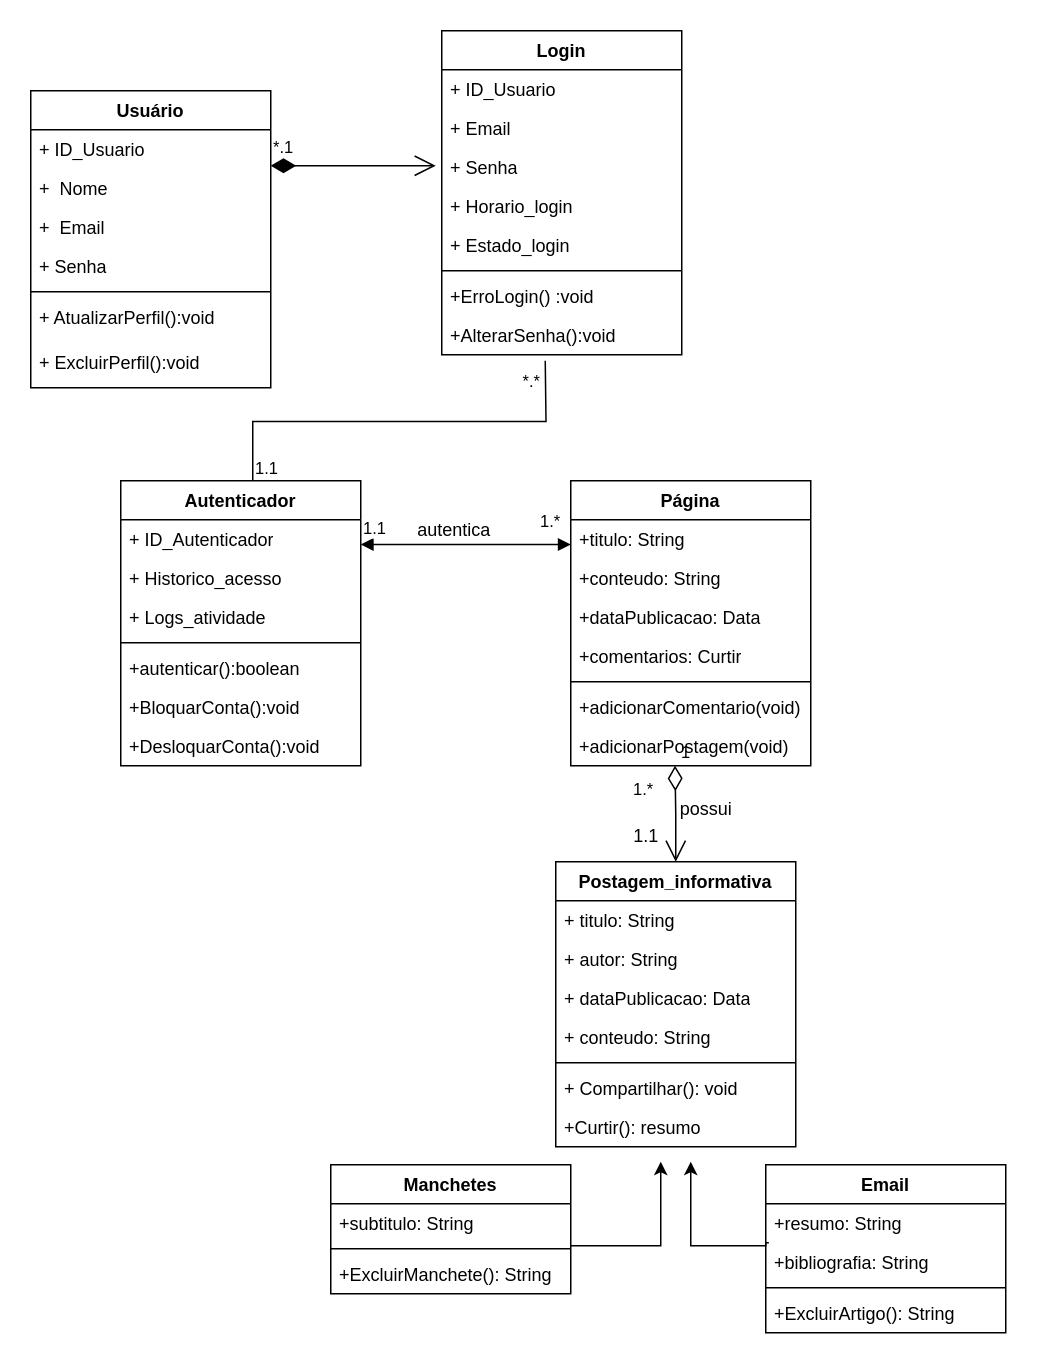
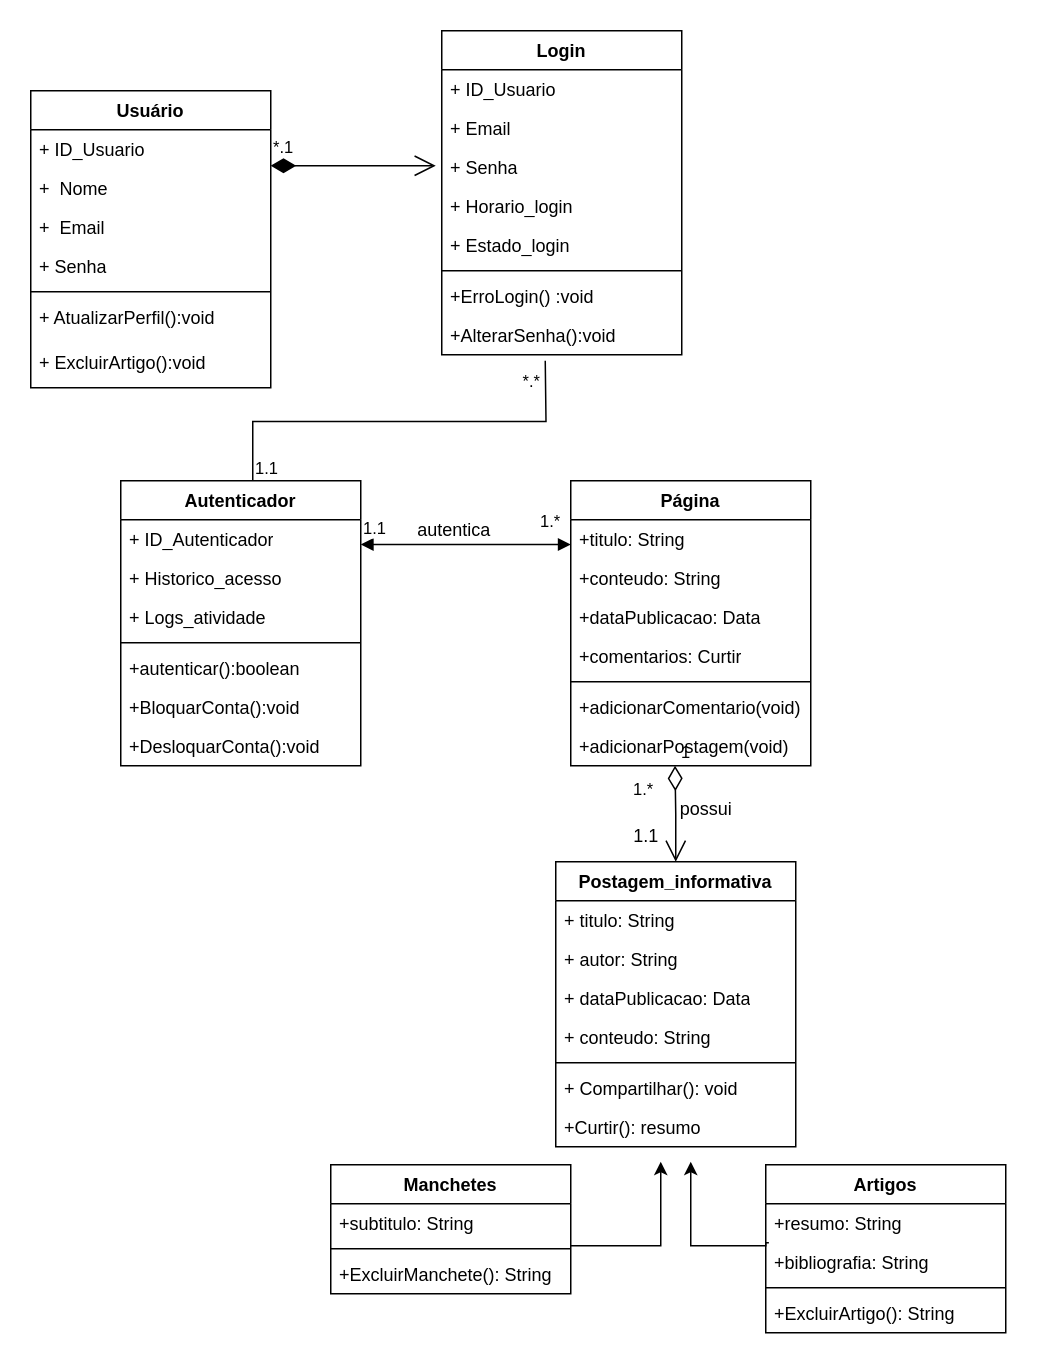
  <mxCell id="0" />
  <mxCell id="1" parent="0" />
  <mxCell id="2" value="Usuário" style="swimlane;fontStyle=1;align=center;verticalAlign=top;childLayout=stackLayout;horizontal=1;startSize=26;horizontalStack=0;resizeParent=1;resizeParentMax=0;resizeLast=0;collapsible=1;marginBottom=0;whiteSpace=wrap;html=1;" parent="1" vertex="1"><mxGeometry x="20" y="60" width="160" height="198" as="geometry" /></mxCell>
  <mxCell id="3" value="+ ID_Usuario" style="text;strokeColor=none;fillColor=none;align=left;verticalAlign=top;spacingLeft=4;spacingRight=4;overflow=hidden;rotatable=0;points=[[0,0.5],[1,0.5]];portConstraint=eastwest;whiteSpace=wrap;html=1;" parent="2" vertex="1"><mxGeometry y="26" width="160" height="26" as="geometry" /></mxCell>
  <mxCell id="4" value="+&amp;nbsp; Nome" style="text;strokeColor=none;fillColor=none;align=left;verticalAlign=top;spacingLeft=4;spacingRight=4;overflow=hidden;rotatable=0;points=[[0,0.5],[1,0.5]];portConstraint=eastwest;whiteSpace=wrap;html=1;" parent="2" vertex="1"><mxGeometry y="52" width="160" height="26" as="geometry" /></mxCell>
  <mxCell id="5" value="+&amp;nbsp; Email" style="text;strokeColor=none;fillColor=none;align=left;verticalAlign=top;spacingLeft=4;spacingRight=4;overflow=hidden;rotatable=0;points=[[0,0.5],[1,0.5]];portConstraint=eastwest;whiteSpace=wrap;html=1;" parent="2" vertex="1"><mxGeometry y="78" width="160" height="26" as="geometry" /></mxCell>
  <mxCell id="6" value="+ Senha" style="text;strokeColor=none;fillColor=none;align=left;verticalAlign=top;spacingLeft=4;spacingRight=4;overflow=hidden;rotatable=0;points=[[0,0.5],[1,0.5]];portConstraint=eastwest;whiteSpace=wrap;html=1;" parent="2" vertex="1"><mxGeometry y="104" width="160" height="26" as="geometry" /></mxCell>
  <mxCell id="7" value="" style="line;strokeWidth=1;fillColor=none;align=left;verticalAlign=middle;spacingTop=-1;spacingLeft=3;spacingRight=3;rotatable=0;labelPosition=right;points=[];portConstraint=eastwest;strokeColor=inherit;" parent="2" vertex="1"><mxGeometry y="130" width="160" height="8" as="geometry" /></mxCell>
  <mxCell id="8" value="+ AtualizarPerfil():void" style="text;strokeColor=none;fillColor=none;align=left;verticalAlign=top;spacingLeft=4;spacingRight=4;overflow=hidden;rotatable=0;points=[[0,0.5],[1,0.5]];portConstraint=eastwest;whiteSpace=wrap;html=1;" parent="2" vertex="1"><mxGeometry y="138" width="160" height="30" as="geometry" /></mxCell>
- <mxCell id="9" value="+ ExcluirPerfil():void" style="text;strokeColor=none;fillColor=none;align=left;verticalAlign=top;spacingLeft=4;spacingRight=4;overflow=hidden;rotatable=0;points=[[0,0.5],[1,0.5]];portConstraint=eastwest;whiteSpace=wrap;html=1;" vertex="1" parent="2"><mxGeometry y="168" width="160" height="30" as="geometry" /></mxCell>
+ <mxCell id="9" value="+ ExcluirArtigo():void" style="text;strokeColor=none;fillColor=none;align=left;verticalAlign=top;spacingLeft=4;spacingRight=4;overflow=hidden;rotatable=0;points=[[0,0.5],[1,0.5]];portConstraint=eastwest;whiteSpace=wrap;html=1;" vertex="1" parent="2"><mxGeometry y="168" width="160" height="30" as="geometry" /></mxCell>
  <mxCell id="10" value="Login" style="swimlane;fontStyle=1;align=center;verticalAlign=top;childLayout=stackLayout;horizontal=1;startSize=26;horizontalStack=0;resizeParent=1;resizeParentMax=0;resizeLast=0;collapsible=1;marginBottom=0;whiteSpace=wrap;html=1;" parent="1" vertex="1"><mxGeometry x="294" y="20" width="160" height="216" as="geometry" /></mxCell>
  <mxCell id="11" value="+ ID_Usuario" style="text;strokeColor=none;fillColor=none;align=left;verticalAlign=top;spacingLeft=4;spacingRight=4;overflow=hidden;rotatable=0;points=[[0,0.5],[1,0.5]];portConstraint=eastwest;whiteSpace=wrap;html=1;" parent="10" vertex="1"><mxGeometry y="26" width="160" height="26" as="geometry" /></mxCell>
  <mxCell id="12" value="+ Email" style="text;strokeColor=none;fillColor=none;align=left;verticalAlign=top;spacingLeft=4;spacingRight=4;overflow=hidden;rotatable=0;points=[[0,0.5],[1,0.5]];portConstraint=eastwest;whiteSpace=wrap;html=1;" parent="10" vertex="1"><mxGeometry y="52" width="160" height="26" as="geometry" /></mxCell>
  <mxCell id="13" value="+ Senha" style="text;strokeColor=none;fillColor=none;align=left;verticalAlign=top;spacingLeft=4;spacingRight=4;overflow=hidden;rotatable=0;points=[[0,0.5],[1,0.5]];portConstraint=eastwest;whiteSpace=wrap;html=1;" parent="10" vertex="1"><mxGeometry y="78" width="160" height="26" as="geometry" /></mxCell>
  <mxCell id="14" value="+ Horario_login" style="text;strokeColor=none;fillColor=none;align=left;verticalAlign=top;spacingLeft=4;spacingRight=4;overflow=hidden;rotatable=0;points=[[0,0.5],[1,0.5]];portConstraint=eastwest;whiteSpace=wrap;html=1;" parent="10" vertex="1"><mxGeometry y="104" width="160" height="26" as="geometry" /></mxCell>
  <mxCell id="15" value="+ Estado_login" style="text;strokeColor=none;fillColor=none;align=left;verticalAlign=top;spacingLeft=4;spacingRight=4;overflow=hidden;rotatable=0;points=[[0,0.5],[1,0.5]];portConstraint=eastwest;whiteSpace=wrap;html=1;" parent="10" vertex="1"><mxGeometry y="130" width="160" height="26" as="geometry" /></mxCell>
  <mxCell id="16" value="" style="line;strokeWidth=1;fillColor=none;align=left;verticalAlign=middle;spacingTop=-1;spacingLeft=3;spacingRight=3;rotatable=0;labelPosition=right;points=[];portConstraint=eastwest;strokeColor=inherit;" parent="10" vertex="1"><mxGeometry y="156" width="160" height="8" as="geometry" /></mxCell>
  <mxCell id="17" value="+ErroLogin() :void" style="text;strokeColor=none;fillColor=none;align=left;verticalAlign=top;spacingLeft=4;spacingRight=4;overflow=hidden;rotatable=0;points=[[0,0.5],[1,0.5]];portConstraint=eastwest;whiteSpace=wrap;html=1;" parent="10" vertex="1"><mxGeometry y="164" width="160" height="26" as="geometry" /></mxCell>
  <mxCell id="18" value="+AlterarSenha():void" style="text;strokeColor=none;fillColor=none;align=left;verticalAlign=top;spacingLeft=4;spacingRight=4;overflow=hidden;rotatable=0;points=[[0,0.5],[1,0.5]];portConstraint=eastwest;whiteSpace=wrap;html=1;" parent="10" vertex="1"><mxGeometry y="190" width="160" height="26" as="geometry" /></mxCell>
  <mxCell id="19" style="edgeStyle=orthogonalEdgeStyle;rounded=0;orthogonalLoop=1;jettySize=auto;html=1;" parent="1" source="20" edge="1"><mxGeometry relative="1" as="geometry"><mxPoint x="440" y="774" as="targetPoint" /><Array as="points"><mxPoint x="440" y="830" /></Array></mxGeometry></mxCell>
  <mxCell id="20" value="Manchetes" style="swimlane;fontStyle=1;align=center;verticalAlign=top;childLayout=stackLayout;horizontal=1;startSize=26;horizontalStack=0;resizeParent=1;resizeParentMax=0;resizeLast=0;collapsible=1;marginBottom=0;whiteSpace=wrap;html=1;" parent="1" vertex="1"><mxGeometry x="220" y="776" width="160" height="86" as="geometry" /></mxCell>
  <mxCell id="21" value="+subtitulo: String" style="text;strokeColor=none;fillColor=none;align=left;verticalAlign=top;spacingLeft=4;spacingRight=4;overflow=hidden;rotatable=0;points=[[0,0.5],[1,0.5]];portConstraint=eastwest;whiteSpace=wrap;html=1;" parent="20" vertex="1"><mxGeometry y="26" width="160" height="26" as="geometry" /></mxCell>
  <mxCell id="22" value="" style="line;strokeWidth=1;fillColor=none;align=left;verticalAlign=middle;spacingTop=-1;spacingLeft=3;spacingRight=3;rotatable=0;labelPosition=right;points=[];portConstraint=eastwest;strokeColor=inherit;" parent="20" vertex="1"><mxGeometry y="52" width="160" height="8" as="geometry" /></mxCell>
  <mxCell id="23" value="+ExcluirManchete(): String" style="text;strokeColor=none;fillColor=none;align=left;verticalAlign=top;spacingLeft=4;spacingRight=4;overflow=hidden;rotatable=0;points=[[0,0.5],[1,0.5]];portConstraint=eastwest;whiteSpace=wrap;html=1;" parent="20" vertex="1"><mxGeometry y="60" width="160" height="26" as="geometry" /></mxCell>
  <mxCell id="24" value="Autenticador" style="swimlane;fontStyle=1;align=center;verticalAlign=top;childLayout=stackLayout;horizontal=1;startSize=26;horizontalStack=0;resizeParent=1;resizeParentMax=0;resizeLast=0;collapsible=1;marginBottom=0;whiteSpace=wrap;html=1;" parent="1" vertex="1"><mxGeometry x="80" y="320" width="160" height="190" as="geometry" /></mxCell>
  <mxCell id="25" value="+ ID_Autenticador" style="text;strokeColor=none;fillColor=none;align=left;verticalAlign=top;spacingLeft=4;spacingRight=4;overflow=hidden;rotatable=0;points=[[0,0.5],[1,0.5]];portConstraint=eastwest;whiteSpace=wrap;html=1;" parent="24" vertex="1"><mxGeometry y="26" width="160" height="26" as="geometry" /></mxCell>
  <mxCell id="26" value="+ Historico_acesso" style="text;strokeColor=none;fillColor=none;align=left;verticalAlign=top;spacingLeft=4;spacingRight=4;overflow=hidden;rotatable=0;points=[[0,0.5],[1,0.5]];portConstraint=eastwest;whiteSpace=wrap;html=1;" parent="24" vertex="1"><mxGeometry y="52" width="160" height="26" as="geometry" /></mxCell>
  <mxCell id="27" value="+ Logs_atividade" style="text;strokeColor=none;fillColor=none;align=left;verticalAlign=top;spacingLeft=4;spacingRight=4;overflow=hidden;rotatable=0;points=[[0,0.5],[1,0.5]];portConstraint=eastwest;whiteSpace=wrap;html=1;" parent="24" vertex="1"><mxGeometry y="78" width="160" height="26" as="geometry" /></mxCell>
  <mxCell id="28" value="" style="line;strokeWidth=1;fillColor=none;align=left;verticalAlign=middle;spacingTop=-1;spacingLeft=3;spacingRight=3;rotatable=0;labelPosition=right;points=[];portConstraint=eastwest;strokeColor=inherit;" parent="24" vertex="1"><mxGeometry y="104" width="160" height="8" as="geometry" /></mxCell>
  <mxCell id="29" value="+autenticar():boolean" style="text;strokeColor=none;fillColor=none;align=left;verticalAlign=top;spacingLeft=4;spacingRight=4;overflow=hidden;rotatable=0;points=[[0,0.5],[1,0.5]];portConstraint=eastwest;whiteSpace=wrap;html=1;" parent="24" vertex="1"><mxGeometry y="112" width="160" height="26" as="geometry" /></mxCell>
  <mxCell id="30" value="+BloquarConta():void" style="text;strokeColor=none;fillColor=none;align=left;verticalAlign=top;spacingLeft=4;spacingRight=4;overflow=hidden;rotatable=0;points=[[0,0.5],[1,0.5]];portConstraint=eastwest;whiteSpace=wrap;html=1;" parent="24" vertex="1"><mxGeometry y="138" width="160" height="26" as="geometry" /></mxCell>
  <mxCell id="31" value="+DesloquarConta():void" style="text;strokeColor=none;fillColor=none;align=left;verticalAlign=top;spacingLeft=4;spacingRight=4;overflow=hidden;rotatable=0;points=[[0,0.5],[1,0.5]];portConstraint=eastwest;whiteSpace=wrap;html=1;" parent="24" vertex="1"><mxGeometry y="164" width="160" height="26" as="geometry" /></mxCell>
  <mxCell id="32" style="edgeStyle=orthogonalEdgeStyle;rounded=0;orthogonalLoop=1;jettySize=auto;html=1;exitX=0.013;exitY=0;exitDx=0;exitDy=0;exitPerimeter=0;" parent="1" source="35" edge="1"><mxGeometry relative="1" as="geometry"><mxPoint x="460" y="774" as="targetPoint" /><mxPoint x="480" y="819" as="sourcePoint" /><Array as="points"><mxPoint x="510" y="828" /><mxPoint x="510" y="830" /><mxPoint x="460" y="830" /></Array></mxGeometry></mxCell>
- <mxCell id="33" value="Email" style="swimlane;fontStyle=1;align=center;verticalAlign=top;childLayout=stackLayout;horizontal=1;startSize=26;horizontalStack=0;resizeParent=1;resizeParentMax=0;resizeLast=0;collapsible=1;marginBottom=0;whiteSpace=wrap;html=1;" parent="1" vertex="1"><mxGeometry x="510" y="776" width="160" height="112" as="geometry" /></mxCell>
+ <mxCell id="33" value="Artigos" style="swimlane;fontStyle=1;align=center;verticalAlign=top;childLayout=stackLayout;horizontal=1;startSize=26;horizontalStack=0;resizeParent=1;resizeParentMax=0;resizeLast=0;collapsible=1;marginBottom=0;whiteSpace=wrap;html=1;" parent="1" vertex="1"><mxGeometry x="510" y="776" width="160" height="112" as="geometry" /></mxCell>
  <mxCell id="34" value="+resumo: String" style="text;strokeColor=none;fillColor=none;align=left;verticalAlign=top;spacingLeft=4;spacingRight=4;overflow=hidden;rotatable=0;points=[[0,0.5],[1,0.5]];portConstraint=eastwest;whiteSpace=wrap;html=1;" parent="33" vertex="1"><mxGeometry y="26" width="160" height="26" as="geometry" /></mxCell>
  <mxCell id="35" value="+bibliografia: String" style="text;strokeColor=none;fillColor=none;align=left;verticalAlign=top;spacingLeft=4;spacingRight=4;overflow=hidden;rotatable=0;points=[[0,0.5],[1,0.5]];portConstraint=eastwest;whiteSpace=wrap;html=1;" parent="33" vertex="1"><mxGeometry y="52" width="160" height="26" as="geometry" /></mxCell>
  <mxCell id="36" value="" style="line;strokeWidth=1;fillColor=none;align=left;verticalAlign=middle;spacingTop=-1;spacingLeft=3;spacingRight=3;rotatable=0;labelPosition=right;points=[];portConstraint=eastwest;strokeColor=inherit;" parent="33" vertex="1"><mxGeometry y="78" width="160" height="8" as="geometry" /></mxCell>
  <mxCell id="37" value="+ExcluirArtigo(): String" style="text;strokeColor=none;fillColor=none;align=left;verticalAlign=top;spacingLeft=4;spacingRight=4;overflow=hidden;rotatable=0;points=[[0,0.5],[1,0.5]];portConstraint=eastwest;whiteSpace=wrap;html=1;" parent="33" vertex="1"><mxGeometry y="86" width="160" height="26" as="geometry" /></mxCell>
  <mxCell id="38" value="*.1" style="endArrow=open;html=1;endSize=12;startArrow=diamondThin;startSize=14;startFill=1;edgeStyle=orthogonalEdgeStyle;align=left;verticalAlign=bottom;rounded=0;" parent="1" edge="1"><mxGeometry x="-1" y="3" relative="1" as="geometry"><mxPoint x="180" y="110" as="sourcePoint" /><mxPoint x="290" y="110" as="targetPoint" /></mxGeometry></mxCell>
  <mxCell id="39" value="" style="line;strokeWidth=1;rotatable=0;dashed=0;labelPosition=right;align=left;verticalAlign=middle;spacingTop=0;spacingLeft=6;points=[];portConstraint=eastwest;" parent="1" vertex="1"><mxGeometry x="234" y="270" width="136" as="geometry" /></mxCell>
  <mxCell id="40" value="" style="endArrow=none;html=1;edgeStyle=orthogonalEdgeStyle;rounded=0;exitX=0.55;exitY=0;exitDx=0;exitDy=0;exitPerimeter=0;" parent="1" source="24" edge="1"><mxGeometry relative="1" as="geometry"><mxPoint x="190" y="280" as="sourcePoint" /><mxPoint x="363" y="240" as="targetPoint" /></mxGeometry></mxCell>
  <mxCell id="41" value="1.1" style="edgeLabel;resizable=0;html=1;align=left;verticalAlign=bottom;" parent="40" connectable="0" vertex="1"><mxGeometry x="-1" relative="1" as="geometry" /></mxCell>
  <mxCell id="42" value="*.*" style="edgeLabel;resizable=0;html=1;align=right;verticalAlign=bottom;" parent="40" connectable="0" vertex="1"><mxGeometry x="1" relative="1" as="geometry"><mxPoint x="-3" y="22" as="offset" /></mxGeometry></mxCell>
  <mxCell id="43" value="autentica" style="text;html=1;align=center;verticalAlign=middle;resizable=0;points=[];autosize=1;strokeColor=none;fillColor=none;" parent="1" vertex="1"><mxGeometry x="267" y="338" width="70" height="30" as="geometry" /></mxCell>
  <mxCell id="44" value="" style="endArrow=block;startArrow=block;endFill=1;startFill=1;html=1;rounded=0;" parent="1" edge="1"><mxGeometry width="160" relative="1" as="geometry"><mxPoint x="240" y="362.5" as="sourcePoint" /><mxPoint x="380" y="362.5" as="targetPoint" /></mxGeometry></mxCell>
  <mxCell id="45" value="1.1" style="edgeLabel;resizable=0;html=1;align=left;verticalAlign=bottom;" parent="1" connectable="0" vertex="1"><mxGeometry x="240" y="360" as="geometry" /></mxCell>
  <mxCell id="46" value="1.*" style="edgeLabel;resizable=0;html=1;align=left;verticalAlign=bottom;" parent="1" connectable="0" vertex="1"><mxGeometry x="180" y="340" width="160" as="geometry"><mxPoint x="178" y="15" as="offset" /></mxGeometry></mxCell>
  <mxCell id="47" value="Postagem_informativa" style="swimlane;fontStyle=1;align=center;verticalAlign=top;childLayout=stackLayout;horizontal=1;startSize=26;horizontalStack=0;resizeParent=1;resizeParentMax=0;resizeLast=0;collapsible=1;marginBottom=0;whiteSpace=wrap;html=1;" parent="1" vertex="1"><mxGeometry x="370" y="574" width="160" height="190" as="geometry" /></mxCell>
  <mxCell id="48" value="+&amp;nbsp;titulo: String" style="text;strokeColor=none;fillColor=none;align=left;verticalAlign=top;spacingLeft=4;spacingRight=4;overflow=hidden;rotatable=0;points=[[0,0.5],[1,0.5]];portConstraint=eastwest;whiteSpace=wrap;html=1;" parent="47" vertex="1"><mxGeometry y="26" width="160" height="26" as="geometry" /></mxCell>
  <mxCell id="49" value="+ autor: String" style="text;strokeColor=none;fillColor=none;align=left;verticalAlign=top;spacingLeft=4;spacingRight=4;overflow=hidden;rotatable=0;points=[[0,0.5],[1,0.5]];portConstraint=eastwest;whiteSpace=wrap;html=1;" parent="47" vertex="1"><mxGeometry y="52" width="160" height="26" as="geometry" /></mxCell>
  <mxCell id="50" value="+&amp;nbsp;dataPublicacao: Data" style="text;strokeColor=none;fillColor=none;align=left;verticalAlign=top;spacingLeft=4;spacingRight=4;overflow=hidden;rotatable=0;points=[[0,0.5],[1,0.5]];portConstraint=eastwest;whiteSpace=wrap;html=1;" parent="47" vertex="1"><mxGeometry y="78" width="160" height="26" as="geometry" /></mxCell>
  <mxCell id="51" value="+ conteudo: String" style="text;strokeColor=none;fillColor=none;align=left;verticalAlign=top;spacingLeft=4;spacingRight=4;overflow=hidden;rotatable=0;points=[[0,0.5],[1,0.5]];portConstraint=eastwest;whiteSpace=wrap;html=1;" parent="47" vertex="1"><mxGeometry y="104" width="160" height="26" as="geometry" /></mxCell>
  <mxCell id="52" value="" style="line;strokeWidth=1;fillColor=none;align=left;verticalAlign=middle;spacingTop=-1;spacingLeft=3;spacingRight=3;rotatable=0;labelPosition=right;points=[];portConstraint=eastwest;strokeColor=inherit;" parent="47" vertex="1"><mxGeometry y="130" width="160" height="8" as="geometry" /></mxCell>
  <mxCell id="53" value="+ Compartilhar(): void" style="text;strokeColor=none;fillColor=none;align=left;verticalAlign=top;spacingLeft=4;spacingRight=4;overflow=hidden;rotatable=0;points=[[0,0.5],[1,0.5]];portConstraint=eastwest;whiteSpace=wrap;html=1;" parent="47" vertex="1"><mxGeometry y="138" width="160" height="26" as="geometry" /></mxCell>
  <mxCell id="54" value="+Curtir(): resumo" style="text;strokeColor=none;fillColor=none;align=left;verticalAlign=top;spacingLeft=4;spacingRight=4;overflow=hidden;rotatable=0;points=[[0,0.5],[1,0.5]];portConstraint=eastwest;whiteSpace=wrap;html=1;" parent="47" vertex="1"><mxGeometry y="164" width="160" height="26" as="geometry" /></mxCell>
  <mxCell id="55" value="1" style="endArrow=open;html=1;endSize=12;startArrow=diamondThin;startSize=14;startFill=0;edgeStyle=orthogonalEdgeStyle;align=left;verticalAlign=bottom;rounded=0;" parent="1" edge="1"><mxGeometry x="-1" y="3" relative="1" as="geometry"><mxPoint x="449.5" y="510" as="sourcePoint" /><mxPoint x="450" y="574" as="targetPoint" /></mxGeometry></mxCell>
  <mxCell id="56" value="possui" style="text;html=1;align=center;verticalAlign=middle;resizable=0;points=[];autosize=1;strokeColor=none;fillColor=none;" parent="1" vertex="1"><mxGeometry x="440" y="524" width="60" height="30" as="geometry" /></mxCell>
  <mxCell id="57" value="1.*" style="edgeLabel;resizable=0;html=1;align=left;verticalAlign=bottom;" parent="1" connectable="0" vertex="1"><mxGeometry x="420" y="534" as="geometry" /></mxCell>
  <mxCell id="58" value="1.1" style="text;html=1;align=center;verticalAlign=middle;resizable=0;points=[];autosize=1;strokeColor=none;fillColor=none;" parent="1" vertex="1"><mxGeometry x="410" y="542" width="40" height="30" as="geometry" /></mxCell>
  <mxCell id="59" value="Página" style="swimlane;fontStyle=1;align=center;verticalAlign=top;childLayout=stackLayout;horizontal=1;startSize=26;horizontalStack=0;resizeParent=1;resizeParentMax=0;resizeLast=0;collapsible=1;marginBottom=0;whiteSpace=wrap;html=1;" parent="1" vertex="1"><mxGeometry x="380" y="320" width="160" height="190" as="geometry" /></mxCell>
  <mxCell id="60" value="+titulo: String" style="text;strokeColor=none;fillColor=none;align=left;verticalAlign=top;spacingLeft=4;spacingRight=4;overflow=hidden;rotatable=0;points=[[0,0.5],[1,0.5]];portConstraint=eastwest;whiteSpace=wrap;html=1;" parent="59" vertex="1"><mxGeometry y="26" width="160" height="26" as="geometry" /></mxCell>
  <mxCell id="61" value="+conteudo: String" style="text;strokeColor=none;fillColor=none;align=left;verticalAlign=top;spacingLeft=4;spacingRight=4;overflow=hidden;rotatable=0;points=[[0,0.5],[1,0.5]];portConstraint=eastwest;whiteSpace=wrap;html=1;" parent="59" vertex="1"><mxGeometry y="52" width="160" height="26" as="geometry" /></mxCell>
  <mxCell id="62" value="+dataPublicacao: Data" style="text;strokeColor=none;fillColor=none;align=left;verticalAlign=top;spacingLeft=4;spacingRight=4;overflow=hidden;rotatable=0;points=[[0,0.5],[1,0.5]];portConstraint=eastwest;whiteSpace=wrap;html=1;" parent="59" vertex="1"><mxGeometry y="78" width="160" height="26" as="geometry" /></mxCell>
  <mxCell id="63" value="+comentarios: Curtir" style="text;strokeColor=none;fillColor=none;align=left;verticalAlign=top;spacingLeft=4;spacingRight=4;overflow=hidden;rotatable=0;points=[[0,0.5],[1,0.5]];portConstraint=eastwest;whiteSpace=wrap;html=1;" parent="59" vertex="1"><mxGeometry y="104" width="160" height="26" as="geometry" /></mxCell>
  <mxCell id="64" value="" style="line;strokeWidth=1;fillColor=none;align=left;verticalAlign=middle;spacingTop=-1;spacingLeft=3;spacingRight=3;rotatable=0;labelPosition=right;points=[];portConstraint=eastwest;strokeColor=inherit;" parent="59" vertex="1"><mxGeometry y="130" width="160" height="8" as="geometry" /></mxCell>
  <mxCell id="65" value="+adicionarComentario(void)" style="text;strokeColor=none;fillColor=none;align=left;verticalAlign=top;spacingLeft=4;spacingRight=4;overflow=hidden;rotatable=0;points=[[0,0.5],[1,0.5]];portConstraint=eastwest;whiteSpace=wrap;html=1;" parent="59" vertex="1"><mxGeometry y="138" width="160" height="26" as="geometry" /></mxCell>
  <mxCell id="66" value="+adicionarPostagem(void)" style="text;strokeColor=none;fillColor=none;align=left;verticalAlign=top;spacingLeft=4;spacingRight=4;overflow=hidden;rotatable=0;points=[[0,0.5],[1,0.5]];portConstraint=eastwest;whiteSpace=wrap;html=1;" parent="59" vertex="1"><mxGeometry y="164" width="160" height="26" as="geometry" /></mxCell>
